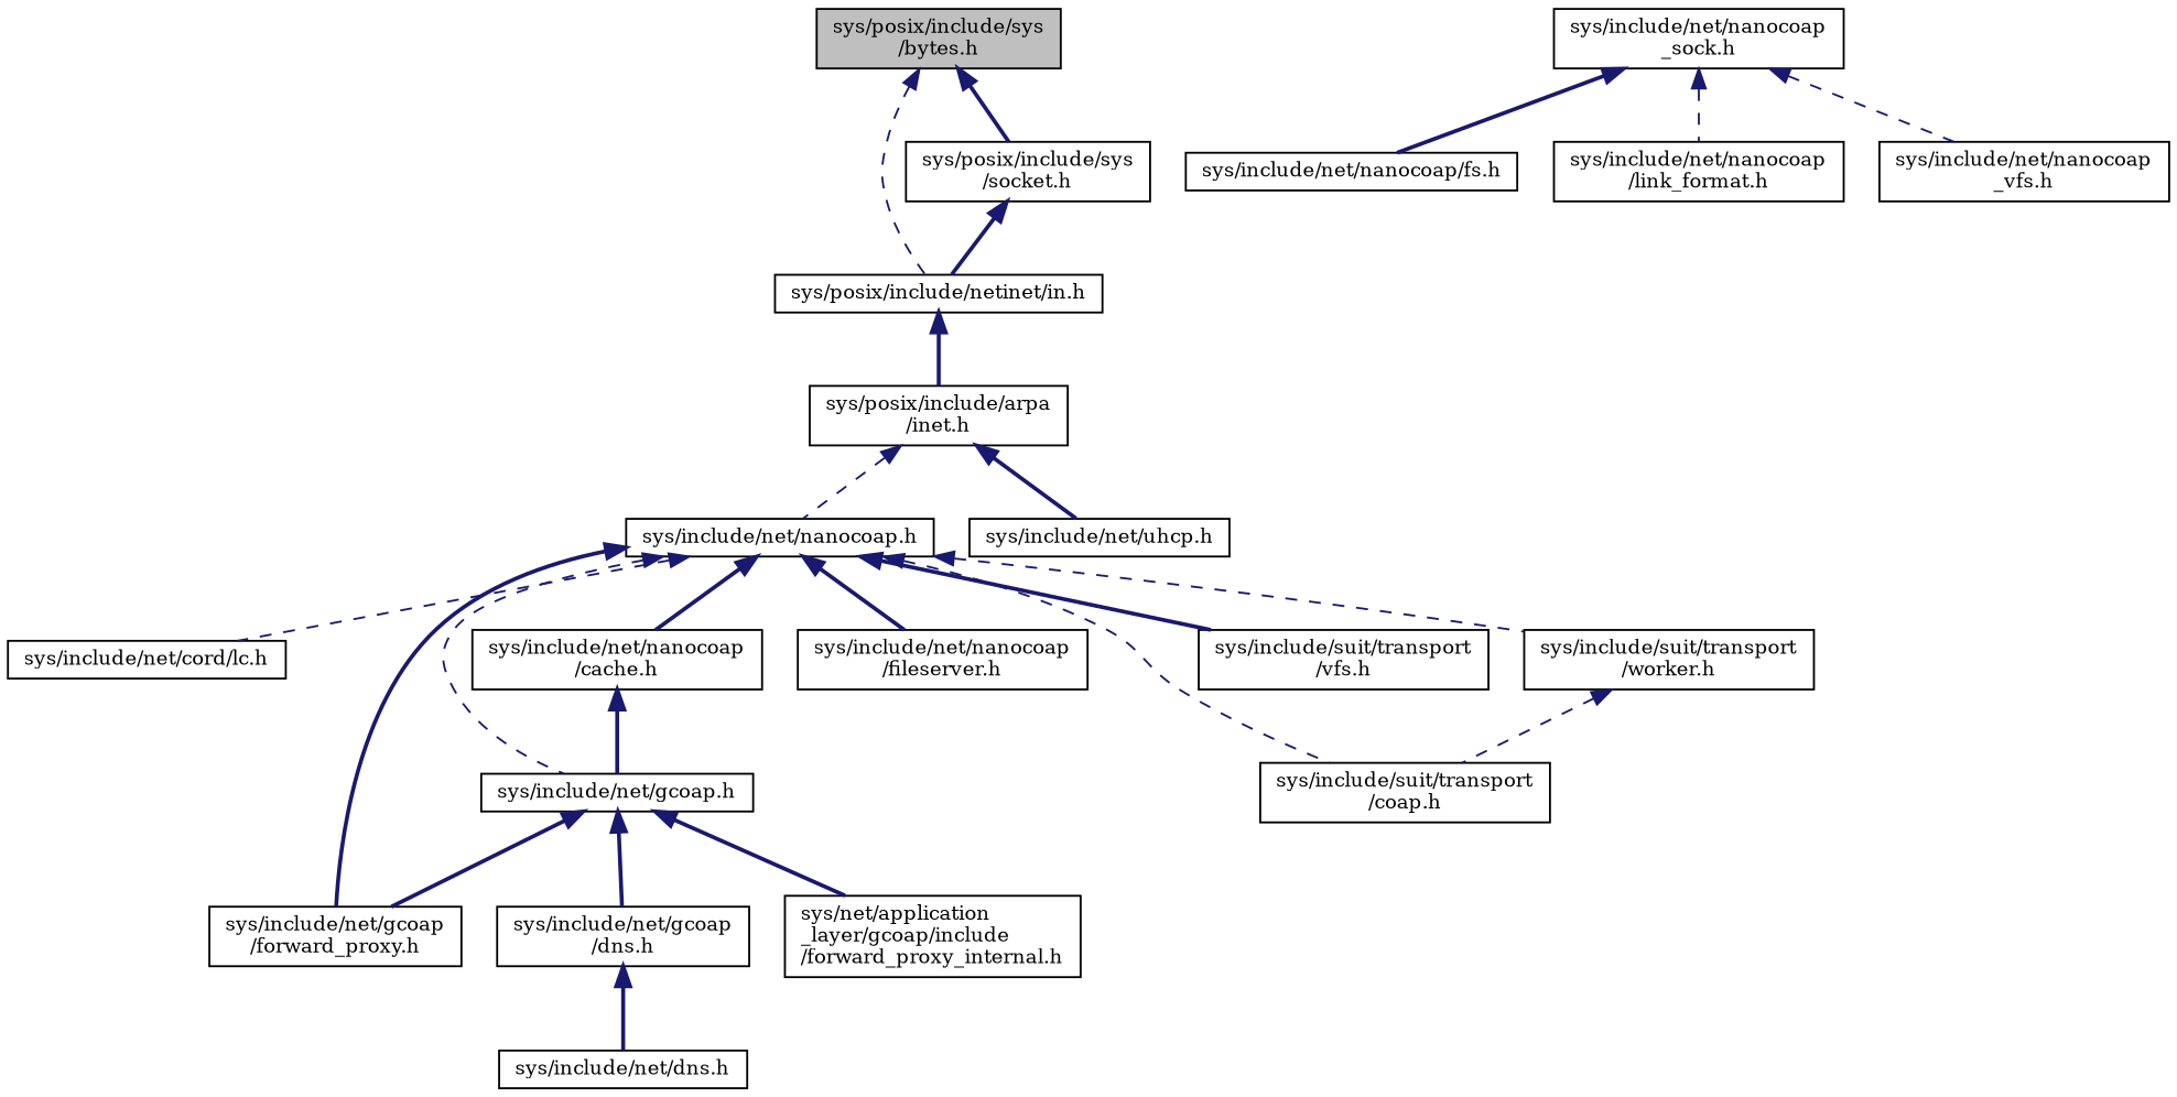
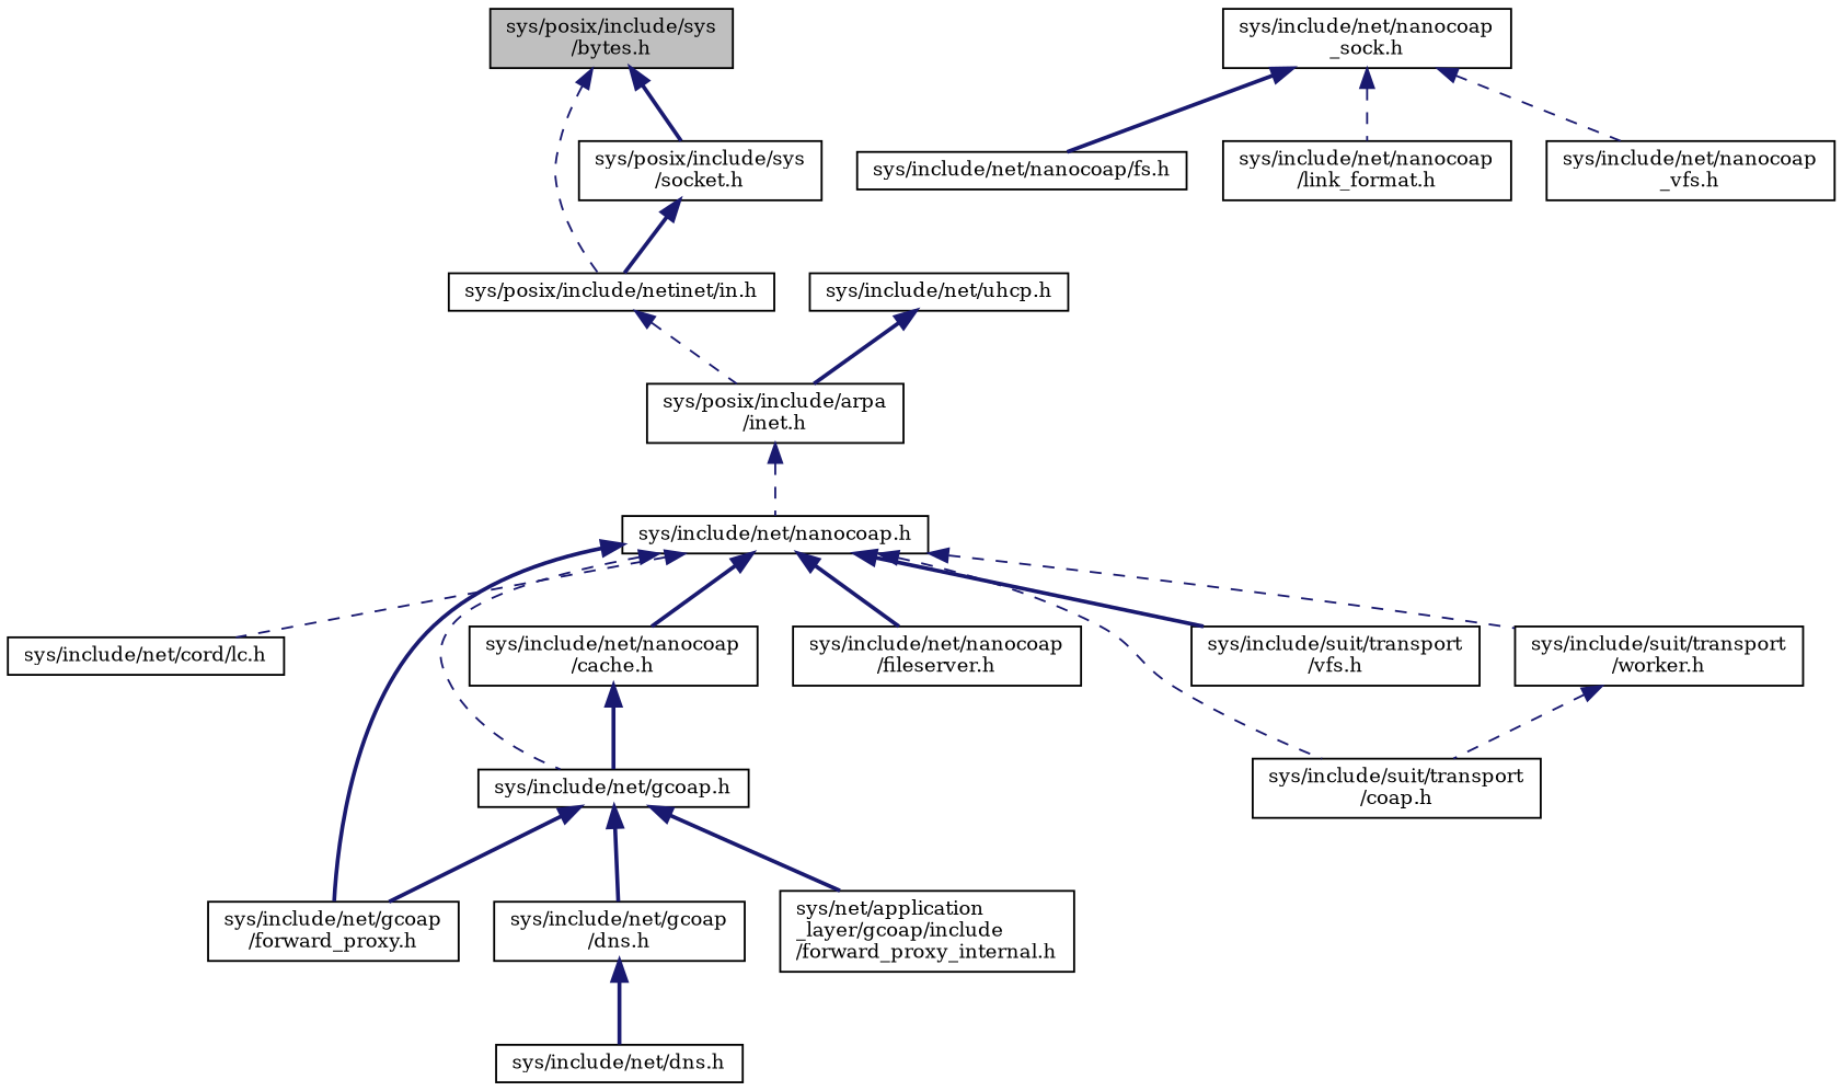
  digraph {
    fontname="DejaVu Serif"
    node [color=black fillcolor=white fontname="DejaVu Serif" fontsize=10 shape=record style=filled]
    edge [color=midnightblue dir=back fontname="DejaVu Serif" fontsize=10 labelfontname=Helvetica labelfontsize=10 style=bold]
    n1 [fillcolor=grey75 fontcolor=black height=0.2 label="sys/posix/include/sys\l/bytes.h" width=0.4]
    n2 [height=0.2 label="sys/posix/include/netinet/in.h" width=0.4]
    n3 [height=0.2 label="sys/posix/include/sys\l/socket.h" width=0.4]
    n4 [height=0.2 label="sys/posix/include/arpa\l/inet.h" width=0.4]
    n5 [height=0.2 label="sys/include/net/nanocoap.h" width=0.4]
    n6 [height=0.2 label="sys/include/net/uhcp.h" width=0.4]
    n7 [height=0.2 label="sys/include/net/cord/lc.h" width=0.4]
    n8 [height=0.2 label="sys/include/net/gcoap\l/forward_proxy.h" width=0.4]
    n9 [height=0.2 label="sys/include/net/gcoap.h" width=0.4]
    n10 [height=0.2 label="sys/include/net/nanocoap\l/cache.h" width=0.4]
    n11 [height=0.2 label="sys/include/net/nanocoap\l/fileserver.h" width=0.4]
    n12 [height=0.2 label="sys/include/suit/transport\l/coap.h" width=0.4]
    n13 [height=0.2 label="sys/include/suit/transport\l/vfs.h" width=0.4]
    n14 [height=0.2 label="sys/include/suit/transport\l/worker.h" width=0.4]
    n15 [height=0.2 label="sys/include/net/gcoap\l/dns.h" width=0.4]
    n16 [height=0.2 label="sys/net/application\l_layer/gcoap/include\l/forward_proxy_internal.h" width=0.4]
    n17 [height=0.2 label="sys/include/net/nanocoap\l_sock.h" width=0.4]
    n18 [height=0.2 label="sys/include/net/nanocoap/fs.h" width=0.4]
    n19 [height=0.2 label="sys/include/net/nanocoap\l/link_format.h" width=0.4]
    n20 [height=0.2 label="sys/include/net/nanocoap\l_vfs.h" width=0.4]
    n21 [height=0.2 label="sys/include/net/dns.h" width=0.4]
    n1 -> n2 [style=dashed]
    n1 -> n3
-   n2 -> n4
+   n2 -> n4 [style=dashed]
    n3 -> n2
    n4 -> n5 [style=dashed]
-   n4 -> n6
+   n6 -> n4
    n5 -> n7 [style=dashed]
    n5 -> n8
    n5 -> n9 [style=dashed]
    n5 -> n10
    n5 -> n11
    n5 -> n12 [style=dashed]
    n5 -> n13
    n5 -> n14 [style=dashed]
    n9 -> n8
    n9 -> n15
    n9 -> n16
    n10 -> n9
    n14 -> n12 [style=dashed]
    n15 -> n21
    n17 -> n18
    n17 -> n19 [style=dashed]
    n17 -> n20 [style=dashed]
  }
